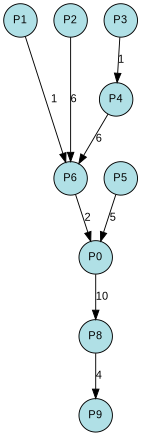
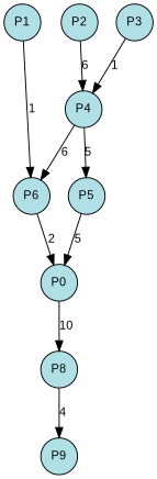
  digraph {
    rankdir=TB
    splines=true
    node [fillcolor=powderblue fixedsize=true fontcolor=black fontname=arial fontsize=12 margin=0 shape=circle style=filled]
    edge [fontcolor=black fontname=arial fontsize=12 margin=0]
    n1 [label=P1 width=0.5]
    n2 [label=P2 width=0.5]
    n3 [label=P3 width=0.5]
    n4 [label=P4 width=0.5]
    n5 [label=P5 width=0.5]
    n6 [label=P6 width=0.5]
    n7 [label=P0 width=0.5]
    n8 [label=P8 width=0.5]
    n9 [label=P9 width=0.5]
    subgraph sub_1 {
      rank=same
      n1
      n2
      n3
    }
    subgraph sub_2 {
      rank=same
      n4
    }
    subgraph sub_3 {
      rank=same
      n5
      n6
    }
    subgraph sub_4 {
      rank=same
      n7
    }
    subgraph sub_5 {
      rank=same
      n8
    }
    subgraph sub_6 {
      rank=same
      n9
    }
    n1 -> n6 [label=1]
-   n2 -> n6 [label=6]
+   n2 -> n4 [label=6]
    n3 -> n4 [label=1]
+   n4 -> n5 [label=5]
    n4 -> n6 [label=6]
    n5 -> n7 [label=5]
    n6 -> n7 [label=2]
    n7 -> n8 [label=10]
    n8 -> n9 [label=4]
  }
